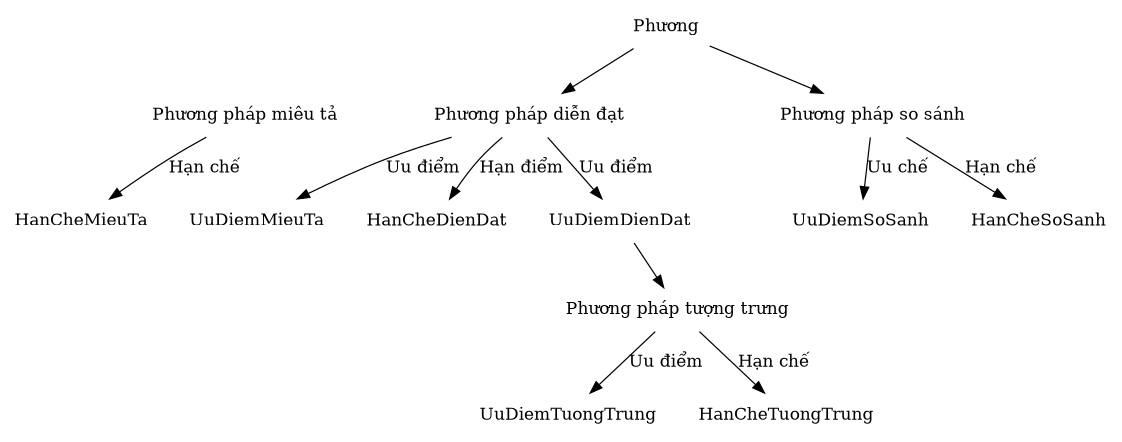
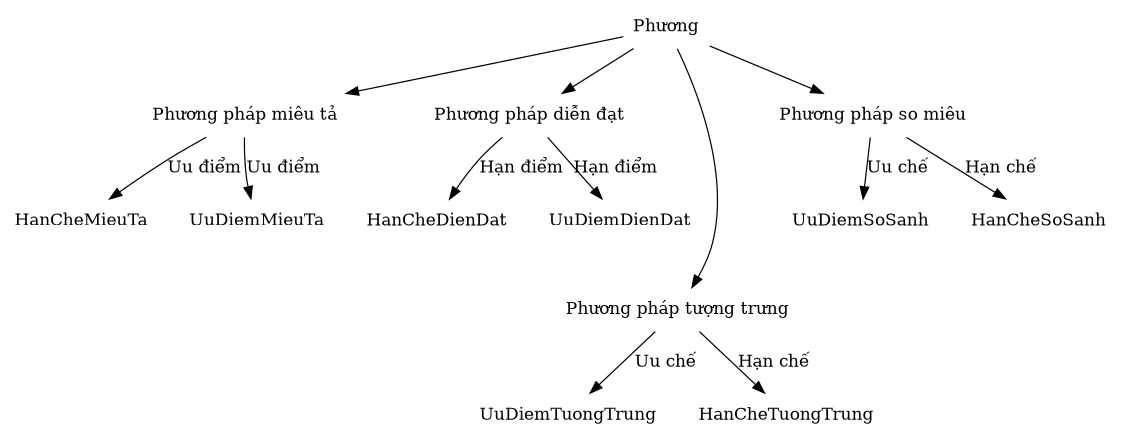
  digraph {
    node [shape=plaintext]
    n1 [label="Phương pháp miêu tả"]
    UuDiemMieuTa
    HanCheMieuTa
    n4 [label="Phương"]
    n5 [label="Phương pháp diễn đạt"]
    n6 [label="Phương pháp tượng trưng"]
-   n7 [label="Phương pháp so sánh"]
+   n7 [label="Phương pháp so miêu"]
    UuDiemDienDat
    HanCheDienDat
    UuDiemTuongTrung
    HanCheTuongTrung
    UuDiemSoSanh
    HanCheSoSanh
-   n5 -> UuDiemMieuTa [label="Uu điểm"]
-   n1 -> HanCheMieuTa [label="Hạn chế"]
+   n1 -> UuDiemMieuTa [label="Uu điểm"]
+   n1 -> HanCheMieuTa [label="Uu điểm"]
+   n4 -> n1
    n4 -> n5
-   UuDiemDienDat -> n6
+   n4 -> n6
    n4 -> n7
-   n5 -> UuDiemDienDat [label="Uu điểm"]
+   n5 -> UuDiemDienDat [label="Hạn điểm"]
    n5 -> HanCheDienDat [label="Hạn điểm"]
-   n6 -> UuDiemTuongTrung [label="Uu điểm"]
+   n6 -> UuDiemTuongTrung [label="Uu chế"]
    n6 -> HanCheTuongTrung [label="Hạn chế"]
    n7 -> UuDiemSoSanh [label="Uu chế"]
    n7 -> HanCheSoSanh [label="Hạn chế"]
  }
